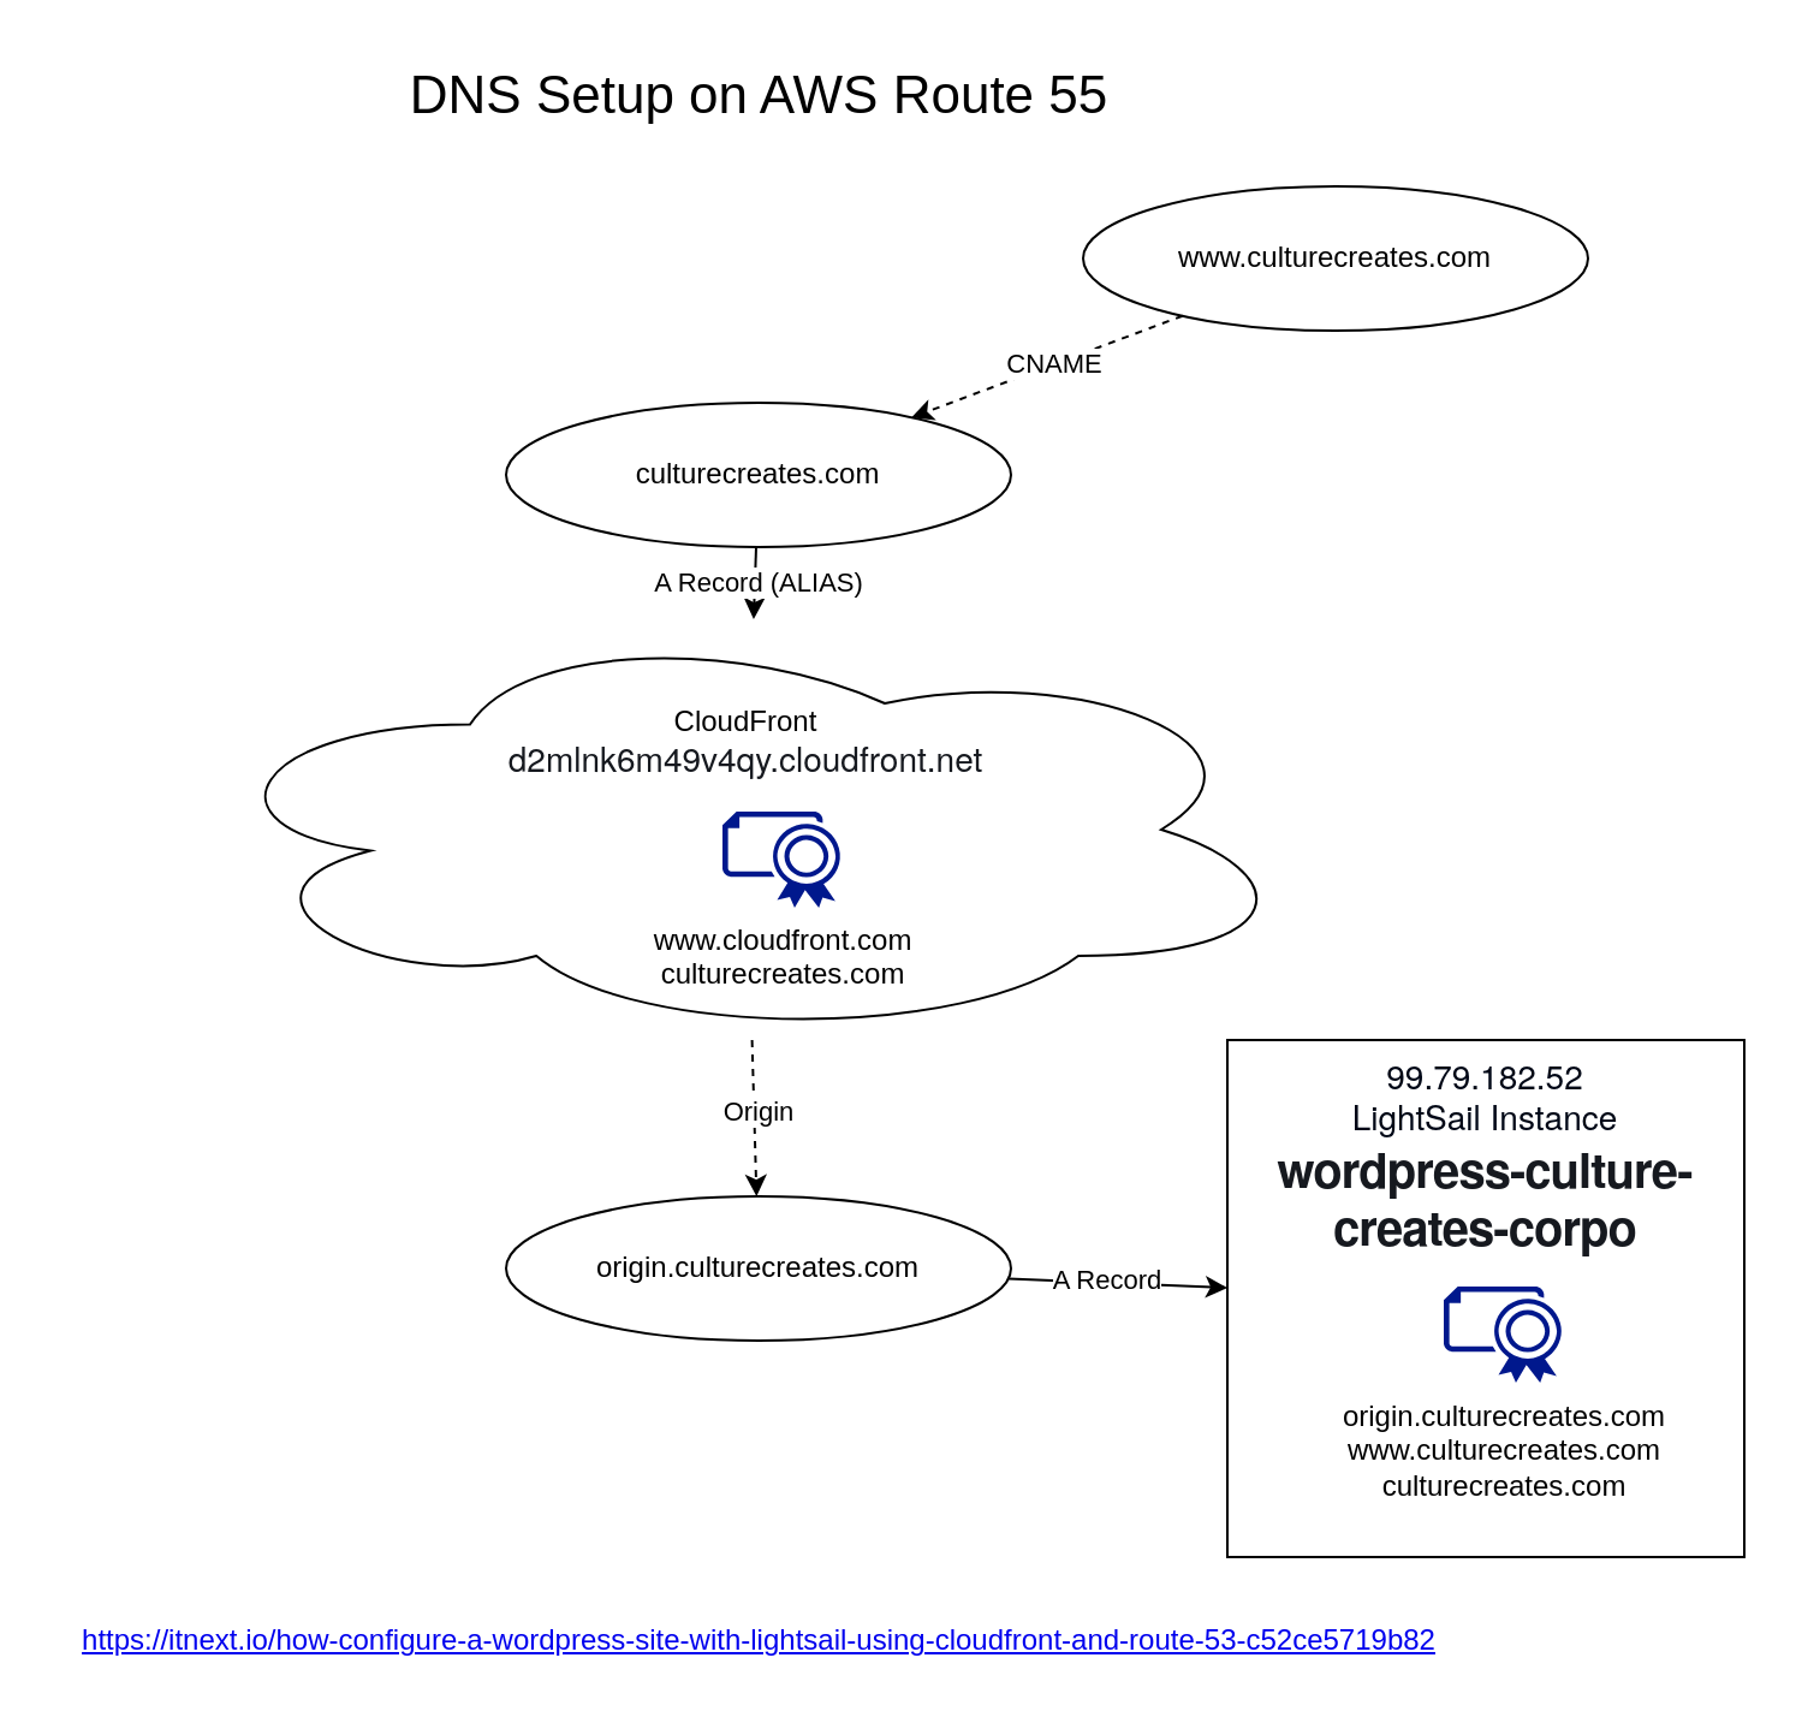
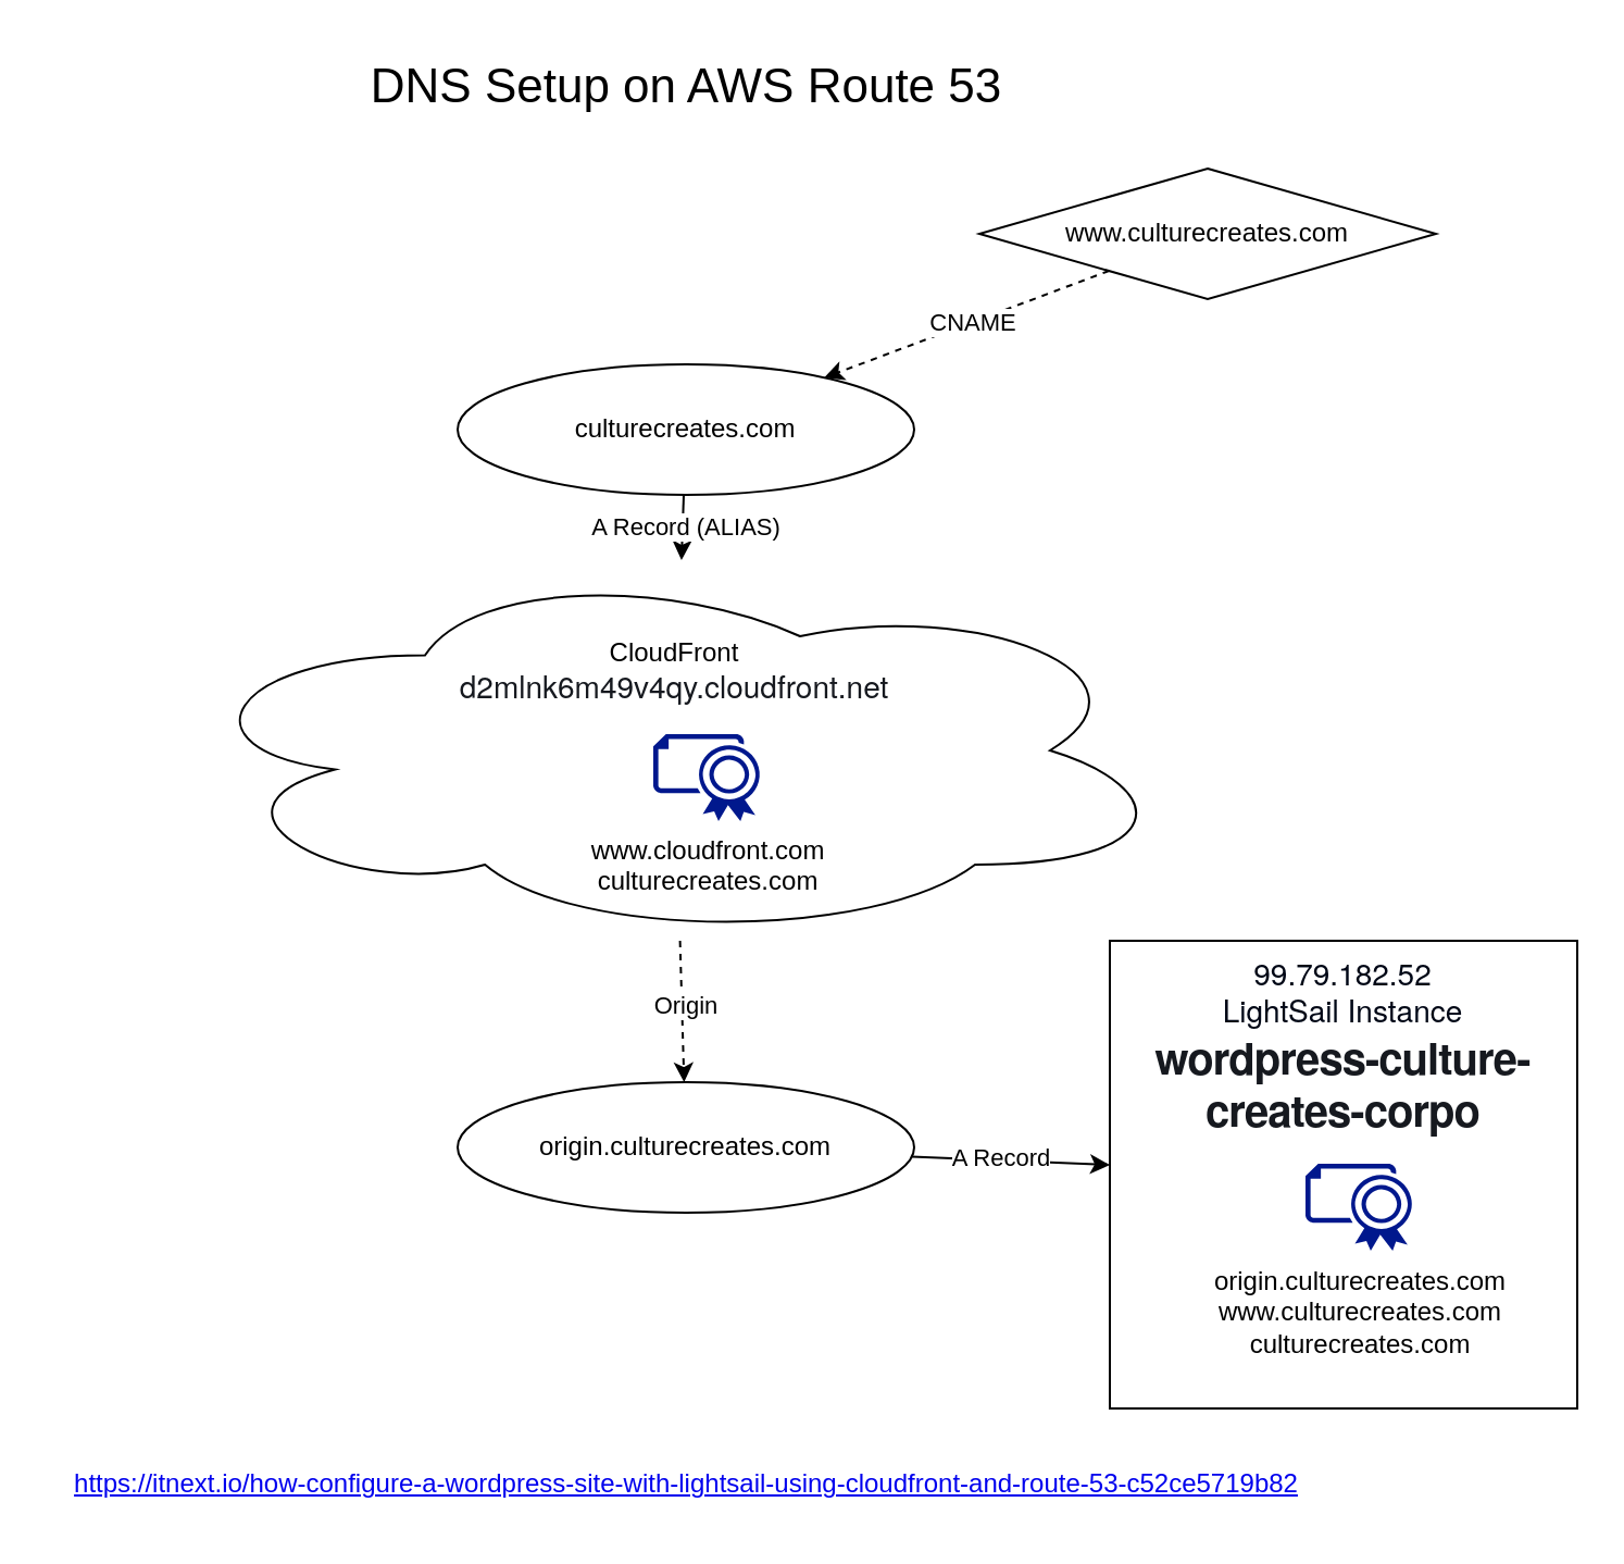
  <mxCell id="0" />
  <mxCell id="1" parent="0" />
  <mxCell id="2" value="&lt;span style=&quot;text-align: start; caret-color: rgb(0, 7, 22); color: rgb(0, 7, 22); font-family: &amp;quot;Amazon Ember&amp;quot;, &amp;quot;Helvetica Neue&amp;quot;, Roboto, Arial, sans-serif; font-size: 14px; background-color: rgb(255, 255, 255);&quot;&gt;99.79.182.52&lt;/span&gt;&lt;br&gt;&lt;div&gt;&lt;span style=&quot;text-align: start; caret-color: rgb(0, 7, 22); color: rgb(0, 7, 22); font-family: &amp;quot;Amazon Ember&amp;quot;, &amp;quot;Helvetica Neue&amp;quot;, Roboto, Arial, sans-serif; font-size: 14px; background-color: rgb(255, 255, 255);&quot;&gt;LightSail Instance&lt;/span&gt;&lt;/div&gt;&lt;div&gt;&lt;span style=&quot;text-align: start; caret-color: rgb(22, 25, 31); color: rgb(22, 25, 31); font-family: &amp;quot;Amazon Ember&amp;quot;, &amp;quot;Helvetica Neue&amp;quot;, Roboto, Arial, sans-serif; font-weight: 700; letter-spacing: -0.48px; background-color: rgb(255, 255, 255);&quot;&gt;&lt;font style=&quot;font-size: 20px;&quot;&gt;wordpress-culture-creates-corpo&lt;/font&gt;&lt;/span&gt;&lt;span style=&quot;text-align: start; caret-color: rgb(0, 7, 22); color: rgb(0, 7, 22); font-family: &amp;quot;Amazon Ember&amp;quot;, &amp;quot;Helvetica Neue&amp;quot;, Roboto, Arial, sans-serif; font-size: 14px; background-color: rgb(255, 255, 255);&quot;&gt;&lt;br&gt;&lt;/span&gt;&lt;/div&gt;" style="whiteSpace=wrap;html=1;aspect=fixed;verticalAlign=top;" parent="1" vertex="1"><mxGeometry x="510" y="432" width="215" height="215" as="geometry" /></mxCell>
  <mxCell id="3" value="" style="endArrow=classic;html=1;rounded=0;" parent="1" source="12" target="2" edge="1"><mxGeometry width="50" height="50" relative="1" as="geometry"><mxPoint x="310" y="257" as="sourcePoint" /><mxPoint x="420" y="247" as="targetPoint" /></mxGeometry></mxCell>
  <mxCell id="4" value="A Record" style="edgeLabel;html=1;align=center;verticalAlign=middle;resizable=0;points=[];" parent="3" vertex="1" connectable="0"><mxGeometry x="-0.072" y="2" relative="1" as="geometry"><mxPoint x="-1" as="offset" /></mxGeometry></mxCell>
  <mxCell id="5" value="&lt;div&gt;&lt;br&gt;&lt;/div&gt;&lt;div&gt;&lt;br&gt;&lt;/div&gt;CloudFront&lt;div&gt;&lt;span style=&quot;caret-color: rgb(22, 25, 31); color: rgb(22, 25, 31); font-family: &amp;quot;Amazon Ember&amp;quot;, &amp;quot;Helvetica Neue&amp;quot;, Roboto, Arial, sans-serif; font-size: 14px; background-color: rgb(255, 255, 255);&quot;&gt;d2mlnk6m49v4qy.cloudfront.net&lt;/span&gt;&lt;br&gt;&lt;/div&gt;" style="ellipse;shape=cloud;whiteSpace=wrap;html=1;align=center;verticalAlign=top;" parent="1" vertex="1"><mxGeometry x="80" y="257" width="460" height="175" as="geometry" /></mxCell>
- <mxCell id="6" value="www.culturecreates.com" style="ellipse;whiteSpace=wrap;html=1;" parent="1" vertex="1"><mxGeometry x="450" y="77" width="210" height="60" as="geometry" /></mxCell>
+ <mxCell id="6" value="www.culturecreates.com" style="rhombus;whiteSpace=wrap;html=1;" parent="1" vertex="1"><mxGeometry x="450" y="77" width="210" height="60" as="geometry" /></mxCell>
  <mxCell id="7" value="culturecreates.com" style="ellipse;whiteSpace=wrap;html=1;" parent="1" vertex="1"><mxGeometry x="210" y="167" width="210" height="60" as="geometry" /></mxCell>
  <mxCell id="8" value="" style="endArrow=classic;html=1;rounded=0;dashed=1;" parent="1" source="6" target="7" edge="1"><mxGeometry width="50" height="50" relative="1" as="geometry"><mxPoint x="260" y="137" as="sourcePoint" /><mxPoint x="310" y="87" as="targetPoint" /></mxGeometry></mxCell>
  <mxCell id="9" value="CNAME" style="edgeLabel;html=1;align=center;verticalAlign=middle;resizable=0;points=[];" parent="8" vertex="1" connectable="0"><mxGeometry x="-0.049" relative="1" as="geometry"><mxPoint as="offset" /></mxGeometry></mxCell>
  <mxCell id="10" value="" style="endArrow=classic;html=1;rounded=0;" parent="1" source="7" target="5" edge="1"><mxGeometry width="50" height="50" relative="1" as="geometry"><mxPoint x="480" y="367" as="sourcePoint" /><mxPoint x="530" y="317" as="targetPoint" /></mxGeometry></mxCell>
  <mxCell id="11" value="A Record (ALIAS)" style="edgeLabel;html=1;align=center;verticalAlign=middle;resizable=0;points=[];" parent="10" vertex="1" connectable="0"><mxGeometry x="-0.074" y="1" relative="1" as="geometry"><mxPoint as="offset" /></mxGeometry></mxCell>
  <mxCell id="12" value="origin.culturecreates.com" style="ellipse;whiteSpace=wrap;html=1;" parent="1" vertex="1"><mxGeometry x="210" y="497" width="210" height="60" as="geometry" /></mxCell>
  <mxCell id="13" value="" style="endArrow=classic;html=1;rounded=0;dashed=1;" parent="1" source="5" target="12" edge="1"><mxGeometry width="50" height="50" relative="1" as="geometry"><mxPoint x="200" y="437" as="sourcePoint" /><mxPoint x="200" y="492" as="targetPoint" /></mxGeometry></mxCell>
  <mxCell id="14" value="Origin" style="edgeLabel;html=1;align=center;verticalAlign=middle;resizable=0;points=[];" parent="13" vertex="1" connectable="0"><mxGeometry x="-0.074" y="1" relative="1" as="geometry"><mxPoint as="offset" /></mxGeometry></mxCell>
  <mxCell id="15" value="origin.culturecreates.com&lt;div&gt;www.culturecreates.com&lt;/div&gt;&lt;div&gt;culturecreates.com&lt;/div&gt;" style="aspect=fixed;pointerEvents=1;shadow=0;dashed=0;html=1;strokeColor=none;labelPosition=center;verticalLabelPosition=bottom;verticalAlign=top;align=center;fillColor=#00188D;shape=mxgraph.azure.certificate;" parent="1" vertex="1"><mxGeometry x="600" y="534.5" width="50" height="40" as="geometry" /></mxCell>
  <mxCell id="16" value="&lt;div&gt;www.cloudfront.com&lt;/div&gt;&lt;div&gt;culturecreates.com&lt;/div&gt;" style="sketch=0;aspect=fixed;pointerEvents=1;shadow=0;dashed=0;html=1;strokeColor=none;labelPosition=center;verticalLabelPosition=bottom;verticalAlign=top;align=center;fillColor=#00188D;shape=mxgraph.azure.certificate;labelBackgroundColor=none;labelBorderColor=none;" parent="1" vertex="1"><mxGeometry x="300" y="337" width="50" height="40" as="geometry" /></mxCell>
- <mxCell id="17" value="DNS Setup on AWS Route 55" style="text;html=1;align=center;verticalAlign=middle;resizable=0;points=[];autosize=1;strokeColor=none;fillColor=none;fontSize=22;" parent="1" vertex="1"><mxGeometry x="160" y="20" width="310" height="40" as="geometry" /></mxCell>
+ <mxCell id="17" value="DNS Setup on AWS Route 53" style="text;html=1;align=center;verticalAlign=middle;resizable=0;points=[];autosize=1;strokeColor=none;fillColor=none;fontSize=22;" parent="1" vertex="1"><mxGeometry x="160" y="20" width="310" height="40" as="geometry" /></mxCell>
  <mxCell id="18" value="&lt;a href=&quot;https://itnext.io/how-configure-a-wordpress-site-with-lightsail-using-cloudfront-and-route-53-c52ce5719b82&quot;&gt;https://itnext.io/how-configure-a-wordpress-site-with-lightsail-using-cloudfront-and-route-53-c52ce5719b82&lt;/a&gt;" style="text;html=1;align=center;verticalAlign=middle;resizable=0;points=[];autosize=1;strokeColor=none;fillColor=none;" parent="1" vertex="1"><mxGeometry x="20" y="667" width="590" height="30" as="geometry" /></mxCell>
